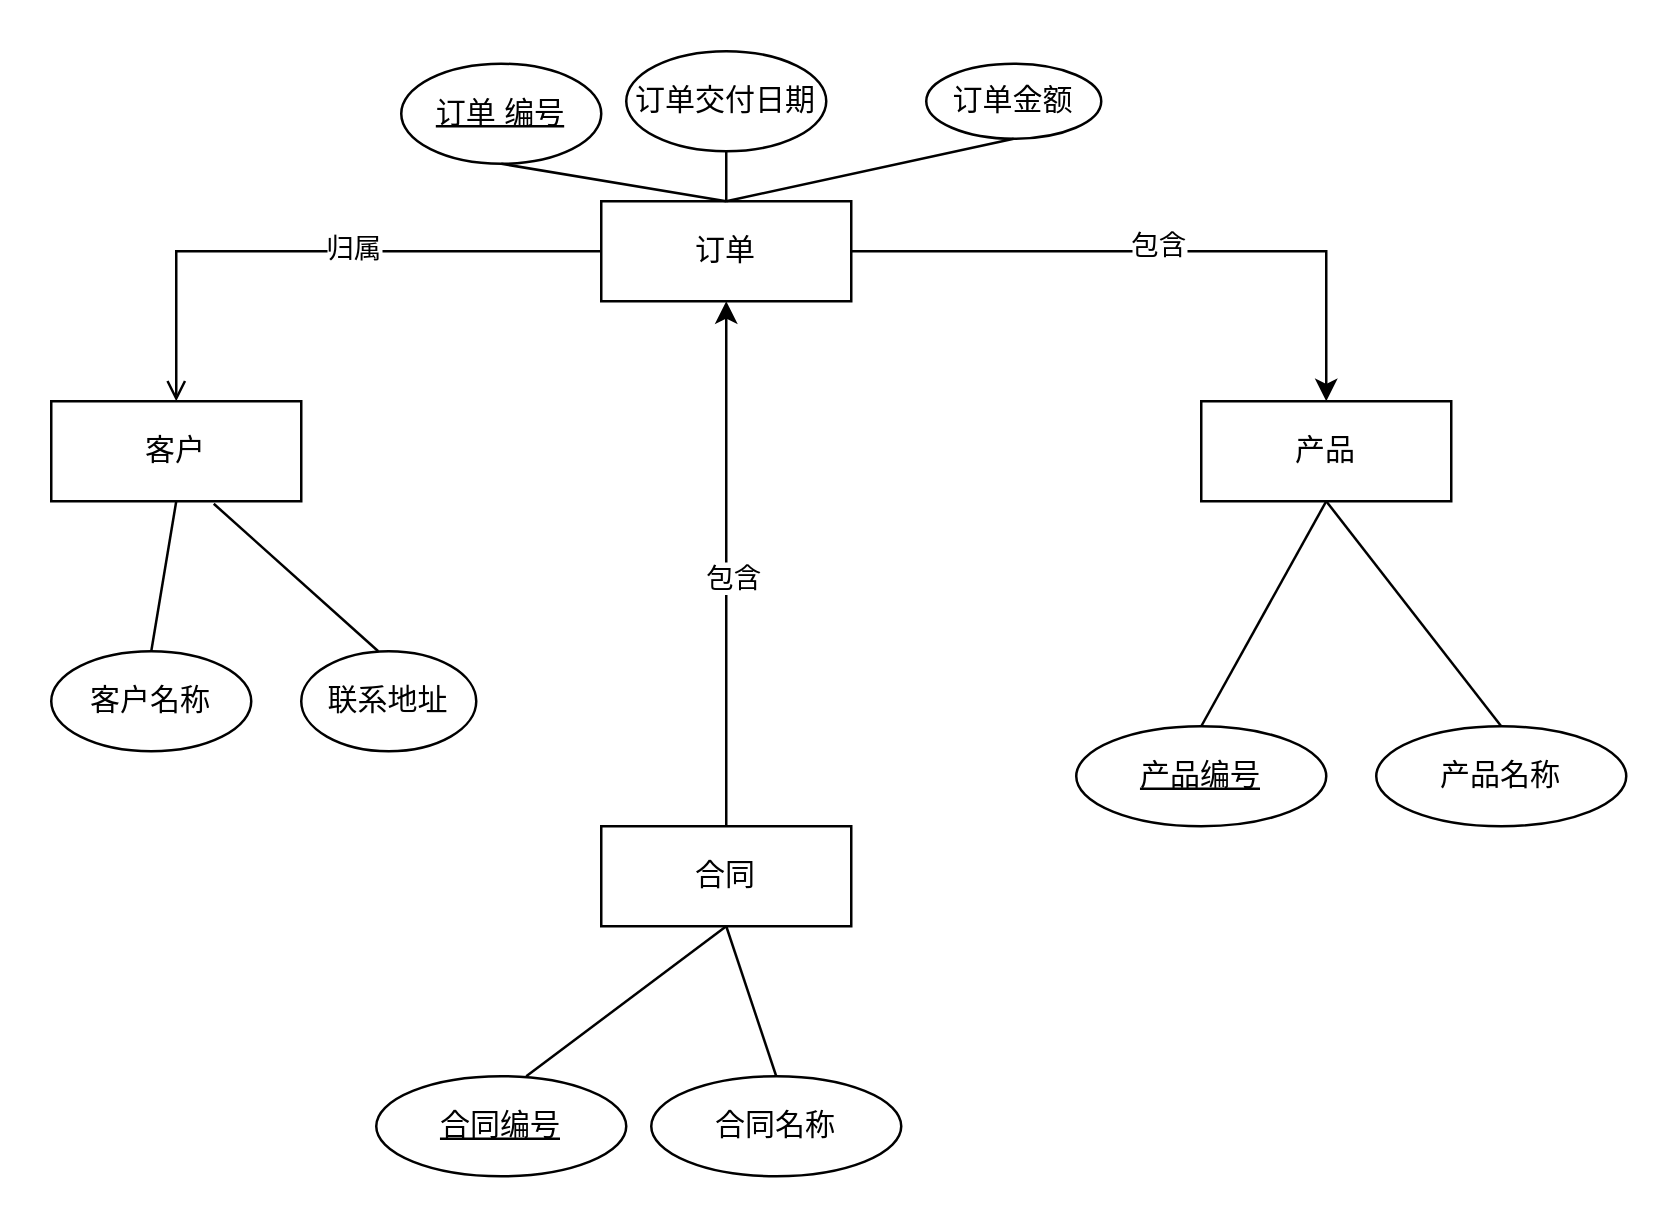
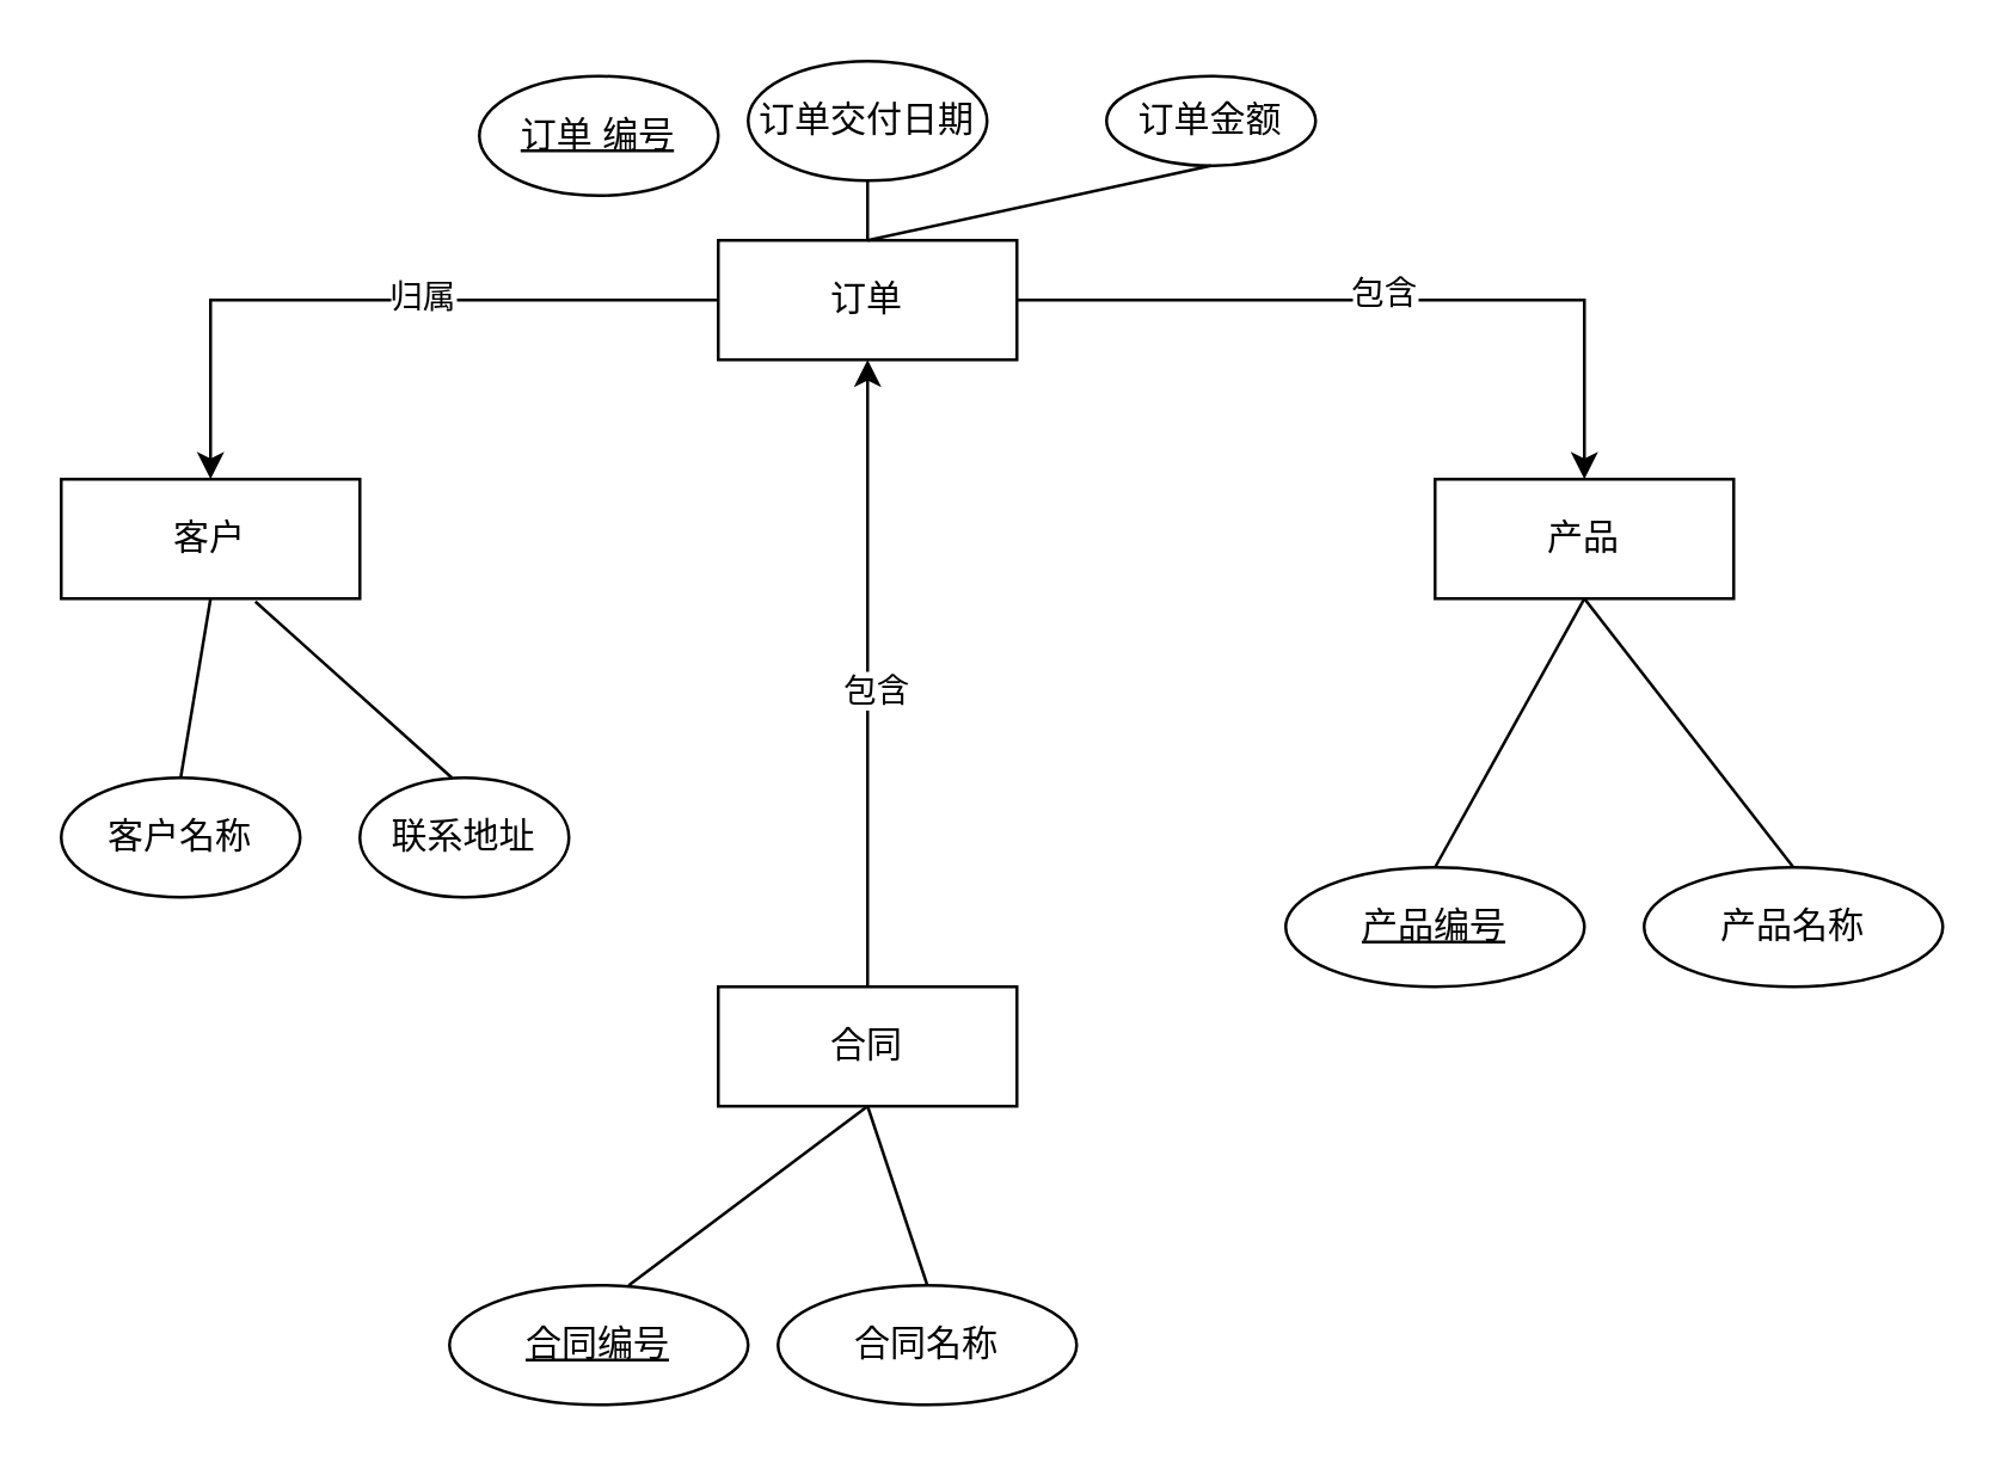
  <mxCell id="0" />
  <mxCell id="1" parent="0" />
  <mxCell id="2" style="edgeStyle=orthogonalEdgeStyle;rounded=0;orthogonalLoop=1;jettySize=auto;html=1;entryX=0.5;entryY=0;entryDx=0;entryDy=0;" edge="1" parent="1" source="6" target="8"><mxGeometry relative="1" as="geometry" /></mxCell>
  <mxCell id="3" value="包含" style="edgeLabel;html=1;align=center;verticalAlign=middle;resizable=0;points=[];" vertex="1" connectable="0" parent="2"><mxGeometry x="-0.024" y="3" relative="1" as="geometry"><mxPoint as="offset" /></mxGeometry></mxCell>
- <mxCell id="4" style="edgeStyle=orthogonalEdgeStyle;rounded=0;orthogonalLoop=1;jettySize=auto;html=1;entryX=0.5;entryY=0;entryDx=0;entryDy=0;endArrow=open;" edge="1" parent="1" source="6" target="7"><mxGeometry relative="1" as="geometry" /></mxCell>
+ <mxCell id="4" style="edgeStyle=orthogonalEdgeStyle;rounded=0;orthogonalLoop=1;jettySize=auto;html=1;entryX=0.5;entryY=0;entryDx=0;entryDy=0;" edge="1" parent="1" source="6" target="7"><mxGeometry relative="1" as="geometry" /></mxCell>
  <mxCell id="5" value="归属" style="edgeLabel;html=1;align=center;verticalAlign=middle;resizable=0;points=[];" vertex="1" connectable="0" parent="4"><mxGeometry x="-0.131" y="-2" relative="1" as="geometry"><mxPoint as="offset" /></mxGeometry></mxCell>
  <mxCell id="6" value="订单" style="whiteSpace=wrap;html=1;align=center;" vertex="1" parent="1"><mxGeometry x="240" y="80" width="100" height="40" as="geometry" /></mxCell>
  <mxCell id="7" value="客户" style="whiteSpace=wrap;html=1;align=center;" vertex="1" parent="1"><mxGeometry x="20" y="160" width="100" height="40" as="geometry" /></mxCell>
  <mxCell id="8" value="产品" style="whiteSpace=wrap;html=1;align=center;" vertex="1" parent="1"><mxGeometry x="480" y="160" width="100" height="40" as="geometry" /></mxCell>
  <mxCell id="9" value="客户名称" style="ellipse;whiteSpace=wrap;html=1;align=center;" vertex="1" parent="1"><mxGeometry x="20" y="260" width="80" height="40" as="geometry" /></mxCell>
  <mxCell id="10" value="" style="endArrow=none;html=1;rounded=0;entryX=0.5;entryY=0;entryDx=0;entryDy=0;exitX=0.5;exitY=1;exitDx=0;exitDy=0;" edge="1" parent="1" source="7" target="9"><mxGeometry relative="1" as="geometry"><mxPoint x="80" y="240" as="sourcePoint" /><mxPoint x="250" y="240" as="targetPoint" /></mxGeometry></mxCell>
  <mxCell id="11" value="联系地址" style="ellipse;whiteSpace=wrap;html=1;align=center;" vertex="1" parent="1"><mxGeometry x="120" y="260" width="70" height="40" as="geometry" /></mxCell>
  <mxCell id="12" value="" style="endArrow=none;html=1;rounded=0;entryX=0.44;entryY=0;entryDx=0;entryDy=0;entryPerimeter=0;" edge="1" parent="1" target="11"><mxGeometry relative="1" as="geometry"><mxPoint x="85" y="201" as="sourcePoint" /><mxPoint x="400" y="200" as="targetPoint" /></mxGeometry></mxCell>
  <mxCell id="13" style="edgeStyle=orthogonalEdgeStyle;rounded=0;orthogonalLoop=1;jettySize=auto;html=1;exitX=0.5;exitY=1;exitDx=0;exitDy=0;" edge="1" parent="1" source="9" target="9"><mxGeometry relative="1" as="geometry" /></mxCell>
  <mxCell id="14" value="订单 编号" style="ellipse;whiteSpace=wrap;html=1;align=center;fontStyle=4;" vertex="1" parent="1"><mxGeometry x="160" y="25" width="80" height="40" as="geometry" /></mxCell>
  <mxCell id="15" value="订单金额" style="ellipse;whiteSpace=wrap;html=1;align=center;" vertex="1" parent="1"><mxGeometry x="370" y="25" width="70" height="30" as="geometry" /></mxCell>
  <mxCell id="16" value="订单交付日期" style="ellipse;whiteSpace=wrap;html=1;align=center;" vertex="1" parent="1"><mxGeometry x="250" y="20" width="80" height="40" as="geometry" /></mxCell>
  <mxCell id="17" value="" style="endArrow=none;html=1;rounded=0;entryX=0.5;entryY=1;entryDx=0;entryDy=0;" edge="1" parent="1" target="16"><mxGeometry relative="1" as="geometry"><mxPoint x="290" y="80" as="sourcePoint" /><mxPoint x="460" y="100" as="targetPoint" /></mxGeometry></mxCell>
- <mxCell id="18" value="" style="endArrow=none;html=1;rounded=0;exitX=0.5;exitY=1;exitDx=0;exitDy=0;entryX=0.5;entryY=0;entryDx=0;entryDy=0;" edge="1" parent="1" source="14" target="6"><mxGeometry relative="1" as="geometry"><mxPoint x="120" y="80" as="sourcePoint" /><mxPoint x="280" y="80" as="targetPoint" /></mxGeometry></mxCell>
  <mxCell id="19" value="" style="endArrow=none;html=1;rounded=0;exitX=0.5;exitY=1;exitDx=0;exitDy=0;" edge="1" parent="1" source="15"><mxGeometry relative="1" as="geometry"><mxPoint x="240" y="200" as="sourcePoint" /><mxPoint x="290" y="80" as="targetPoint" /></mxGeometry></mxCell>
  <mxCell id="20" value="产品编号" style="ellipse;whiteSpace=wrap;html=1;align=center;fontStyle=4;" vertex="1" parent="1"><mxGeometry x="430" y="290" width="100" height="40" as="geometry" /></mxCell>
  <mxCell id="21" value="" style="endArrow=none;html=1;rounded=0;entryX=0.5;entryY=1;entryDx=0;entryDy=0;exitX=0.5;exitY=0;exitDx=0;exitDy=0;" edge="1" parent="1" source="20" target="8"><mxGeometry relative="1" as="geometry"><mxPoint x="410" y="270" as="sourcePoint" /><mxPoint x="570" y="270" as="targetPoint" /></mxGeometry></mxCell>
  <mxCell id="22" value="产品名称" style="ellipse;whiteSpace=wrap;html=1;align=center;" vertex="1" parent="1"><mxGeometry x="550" y="290" width="100" height="40" as="geometry" /></mxCell>
  <mxCell id="23" value="" style="endArrow=none;html=1;rounded=0;entryX=0.5;entryY=0;entryDx=0;entryDy=0;exitX=0.5;exitY=1;exitDx=0;exitDy=0;" edge="1" parent="1" source="8" target="22"><mxGeometry relative="1" as="geometry"><mxPoint x="550" y="270" as="sourcePoint" /><mxPoint x="710" y="270" as="targetPoint" /></mxGeometry></mxCell>
  <mxCell id="24" style="edgeStyle=orthogonalEdgeStyle;rounded=0;orthogonalLoop=1;jettySize=auto;html=1;entryX=0.5;entryY=1;entryDx=0;entryDy=0;exitX=0.5;exitY=0;exitDx=0;exitDy=0;" edge="1" parent="1" source="26" target="6"><mxGeometry relative="1" as="geometry"><mxPoint x="300" y="130" as="targetPoint" /><Array as="points"><mxPoint x="290" y="330" /></Array></mxGeometry></mxCell>
  <mxCell id="25" value="包含" style="edgeLabel;html=1;align=center;verticalAlign=middle;resizable=0;points=[];" vertex="1" connectable="0" parent="24"><mxGeometry x="-0.046" y="-2" relative="1" as="geometry"><mxPoint as="offset" /></mxGeometry></mxCell>
  <mxCell id="26" value="合同" style="whiteSpace=wrap;html=1;align=center;" vertex="1" parent="1"><mxGeometry x="240" y="330" width="100" height="40" as="geometry" /></mxCell>
  <mxCell id="27" value="合同编号" style="ellipse;whiteSpace=wrap;html=1;align=center;fontStyle=4;" vertex="1" parent="1"><mxGeometry x="150" y="430" width="100" height="40" as="geometry" /></mxCell>
  <mxCell id="28" value="合同名称" style="ellipse;whiteSpace=wrap;html=1;align=center;" vertex="1" parent="1"><mxGeometry x="260" y="430" width="100" height="40" as="geometry" /></mxCell>
  <mxCell id="29" value="" style="endArrow=none;html=1;rounded=0;exitX=0.5;exitY=1;exitDx=0;exitDy=0;entryX=0.5;entryY=0;entryDx=0;entryDy=0;" edge="1" parent="1" source="26" target="28"><mxGeometry relative="1" as="geometry"><mxPoint x="260" y="470" as="sourcePoint" /><mxPoint x="420" y="470" as="targetPoint" /></mxGeometry></mxCell>
  <mxCell id="30" value="" style="endArrow=none;html=1;rounded=0;entryX=0.6;entryY=0;entryDx=0;entryDy=0;entryPerimeter=0;exitX=0.5;exitY=1;exitDx=0;exitDy=0;" edge="1" parent="1" source="26" target="27"><mxGeometry relative="1" as="geometry"><mxPoint x="330" y="310" as="sourcePoint" /><mxPoint x="410" y="310" as="targetPoint" /><Array as="points" /></mxGeometry></mxCell>
